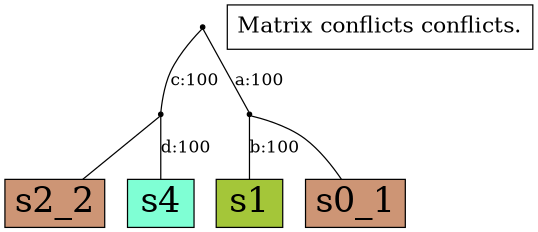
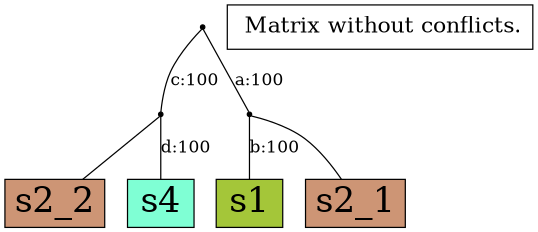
  digraph {
    node [fillcolor=black fontsize=28 shape=box style=filled]
    edge [arrowhead=none]
    n1 [fillcolor="#a4c639" label=s1]
-   n2 [fillcolor="#cd9575" label=s0_1]
+   n2 [fillcolor="#cd9575" label=s2_1]
    n3 [fillcolor="#cd9575" label=s2_2]
    n4 [fillcolor="#7fffd4" label=s4]
-   n5 [fontsize=18 label="Matrix conflicts conflicts." fillcolor="" style=""]
+   n5 [fontsize=18 label=" Matrix without conflicts." fillcolor="" style=""]
    Int1 [shape=point fontsize=""]
    Int2 [shape=point fontsize=""]
    Int3 [shape=point fontsize=""]
    Int1 -> n3
    Int1 -> n4 [label="d:100"]
    Int2 -> n1 [label="b:100"]
    Int2 -> n2
    Int3 -> Int1 [label="c:100"]
    Int3 -> Int2 [label="a:100"]
  }
